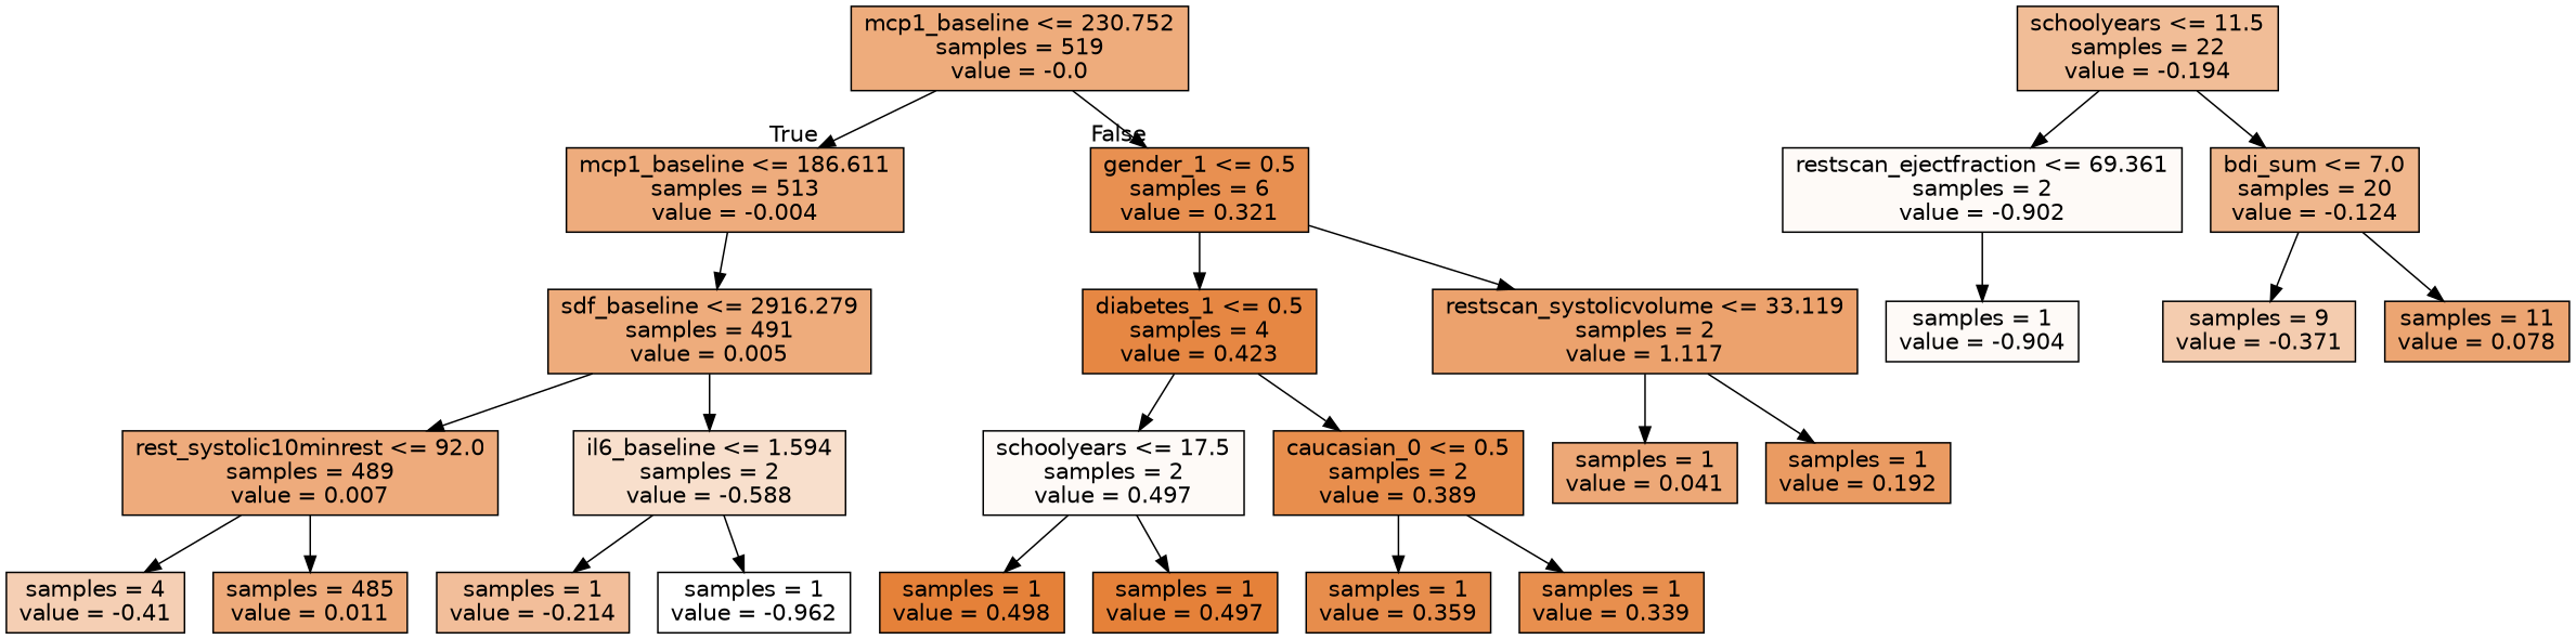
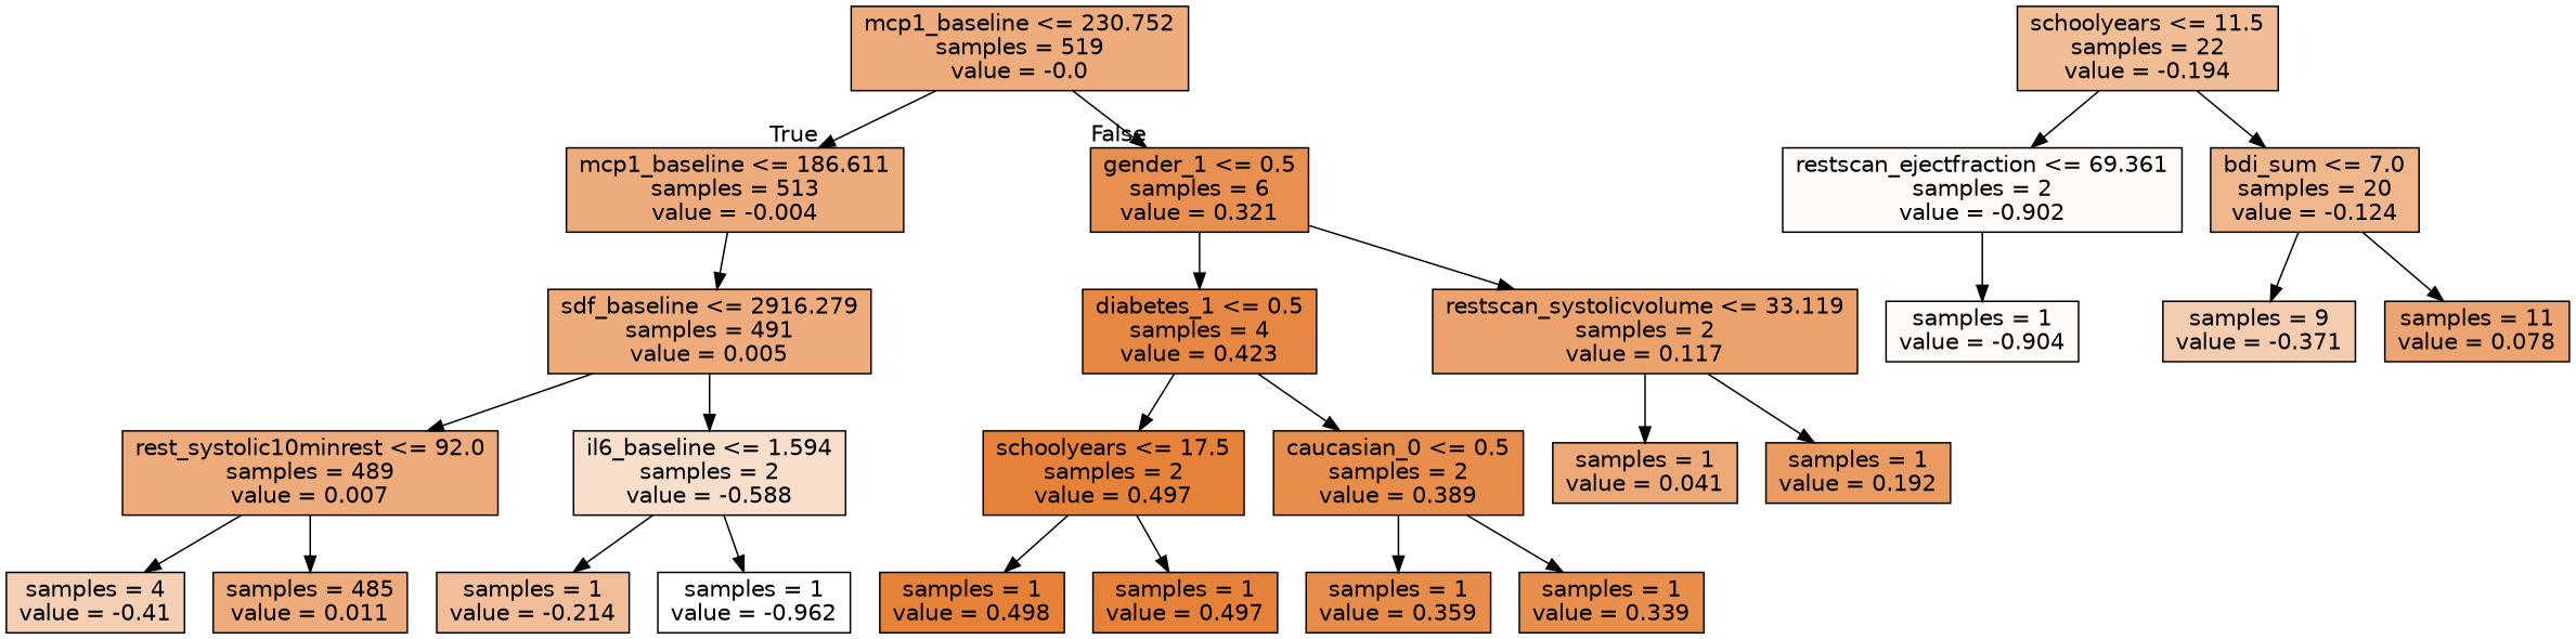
  digraph {
    fontname="DejaVu Sans"
    node [color=black fillcolor="#e58139" fontname="DejaVu Sans" shape=box style=filled]
    edge [fontname="DejaVu Sans"]
    n1 [fillcolor="#eeac7c" label="mcp1_baseline <= 230.752\nsamples = 519\nvalue = -0.0"]
    n2 [fillcolor="#eeac7d" label="mcp1_baseline <= 186.611\nsamples = 513\nvalue = -0.004"]
    n3 [fillcolor="#e89051" label="gender_1 <= 0.5\nsamples = 6\nvalue = 0.321"]
    n4 [fillcolor="#eeac7c" label="sdf_baseline <= 2916.279\nsamples = 491\nvalue = 0.005"]
    n5 [fillcolor="#e68743" label="diabetes_1 <= 0.5\nsamples = 4\nvalue = 0.423"]
-   n6 [fillcolor="#eca26d" label="restscan_systolicvolume <= 33.119\nsamples = 2\nvalue = 1.117"]
+   n6 [fillcolor="#eca26d" label="restscan_systolicvolume <= 33.119\nsamples = 2\nvalue = 0.117"]
    n7 [fillcolor="#eeab7c" label="rest_systolic10minrest <= 92.0\nsamples = 489\nvalue = 0.007"]
    n8 [fillcolor="#f8dfcc" label="il6_baseline <= 1.594\nsamples = 2\nvalue = -0.588"]
    n9 [fillcolor="#f1bd97" label="schoolyears <= 11.5\nsamples = 22\nvalue = -0.194"]
    n10 [fillcolor="#fefaf7" label="restscan_ejectfraction <= 69.361\nsamples = 2\nvalue = -0.902"]
    n11 [fillcolor="#f0b78d" label="bdi_sum <= 7.0\nsamples = 20\nvalue = -0.124"]
    n12 [fillcolor="#f5cfb4" label="samples = 4\nvalue = -0.41"]
    n13 [fillcolor="#eeab7b" label="samples = 485\nvalue = 0.011"]
    n14 [fillcolor="#f2be9a" label="samples = 1\nvalue = -0.214"]
    n15 [fillcolor="#ffffff" label="samples = 1\nvalue = -0.962"]
    n16 [fillcolor="#fefaf7" label="samples = 1\nvalue = -0.904"]
    n17 [fillcolor="#f4ccaf" label="samples = 9\nvalue = -0.371"]
    n18 [fillcolor="#eca572" label="samples = 11\nvalue = 0.078"]
-   n19 [fillcolor="#fefaf7" label="schoolyears <= 17.5\nsamples = 2\nvalue = 0.497"]
+   n19 [label="schoolyears <= 17.5\nsamples = 2\nvalue = 0.497"]
    n20 [fillcolor="#e88e4d" label="caucasian_0 <= 0.5\nsamples = 2\nvalue = 0.389"]
    n21 [fillcolor="#eda877" label="samples = 1\nvalue = 0.041"]
    n22 [fillcolor="#ea9b62" label="samples = 1\nvalue = 0.192"]
    n23 [label="samples = 1\nvalue = 0.498"]
    n24 [label="samples = 1\nvalue = 0.497"]
    n25 [fillcolor="#e78d4c" label="samples = 1\nvalue = 0.359"]
    n26 [fillcolor="#e88f4e" label="samples = 1\nvalue = 0.339"]
    n1 -> n2 [headlabel=True labelangle=45 labeldistance=2.5]
    n1 -> n3 [headlabel=False labelangle=-45 labeldistance=2.5]
    n2 -> n4
    n3 -> n5
    n3 -> n6
    n4 -> n7
    n4 -> n8
    n5 -> n19
    n5 -> n20
    n6 -> n21
    n6 -> n22
    n7 -> n12
    n7 -> n13
    n8 -> n14
    n8 -> n15
    n9 -> n10
    n9 -> n11
    n10 -> n16
    n11 -> n17
    n11 -> n18
    n19 -> n23
    n19 -> n24
    n20 -> n25
    n20 -> n26
  }
